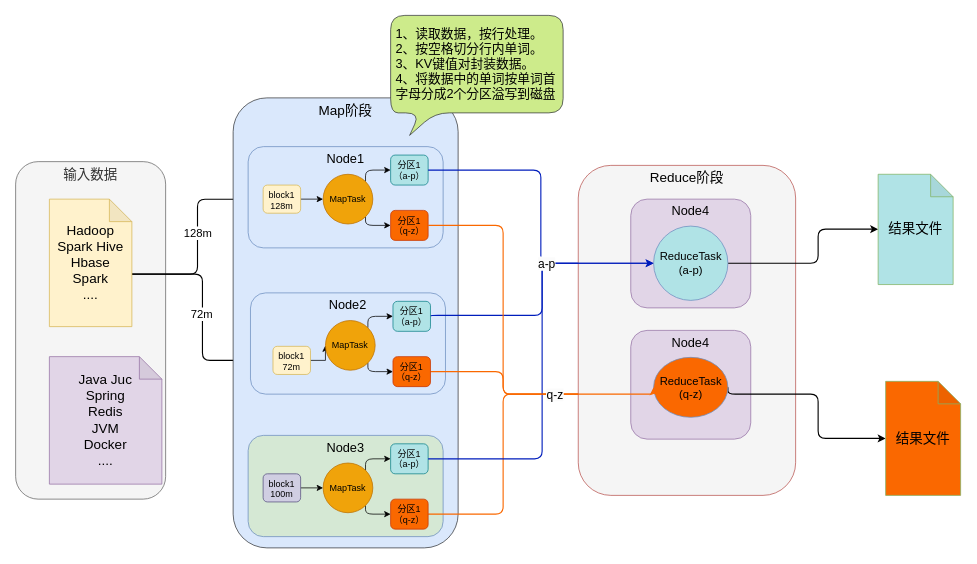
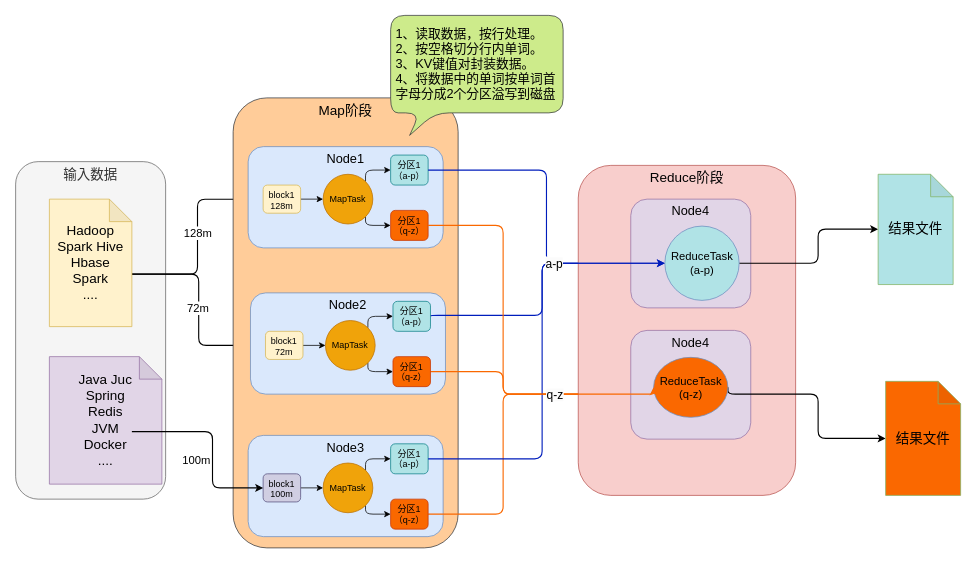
  <mxCell id="0" />
  <mxCell id="1" parent="0" />
  <mxCell id="2" value="输入数据" style="rounded=1;whiteSpace=wrap;html=1;fontSize=18;align=center;verticalAlign=top;fillColor=#f5f5f5;strokeColor=#666666;fontColor=#333333;" vertex="1" parent="1"><mxGeometry x="20" y="215" width="200" height="450" as="geometry" /></mxCell>
  <mxCell id="3" style="edgeStyle=orthogonalEdgeStyle;rounded=1;orthogonalLoop=1;jettySize=auto;html=1;exitX=0;exitY=0;exitDx=110;exitDy=100;exitPerimeter=0;entryX=0;entryY=0.5;entryDx=0;entryDy=0;fontSize=15;fontColor=#FF0000;strokeWidth=1.5;" edge="1" parent="1" source="7" target="21"><mxGeometry relative="1" as="geometry" /></mxCell>
  <mxCell id="4" value="72m" style="edgeLabel;html=1;align=center;verticalAlign=middle;resizable=0;points=[];fontSize=15;fontColor=#000000;" vertex="1" connectable="0" parent="3"><mxGeometry x="-0.102" y="-2" relative="1" as="geometry"><mxPoint y="11" as="offset" /></mxGeometry></mxCell>
  <mxCell id="5" style="edgeStyle=orthogonalEdgeStyle;rounded=1;orthogonalLoop=1;jettySize=auto;html=1;exitX=0;exitY=0;exitDx=110;exitDy=100;exitPerimeter=0;fontSize=15;fontColor=#000000;strokeWidth=1.5;" edge="1" parent="1" source="7" target="13"><mxGeometry relative="1" as="geometry" /></mxCell>
  <mxCell id="6" value="128m" style="edgeLabel;html=1;align=center;verticalAlign=middle;resizable=0;points=[];fontSize=15;fontColor=#000000;" vertex="1" connectable="0" parent="5"><mxGeometry x="0.107" relative="1" as="geometry"><mxPoint y="9" as="offset" /></mxGeometry></mxCell>
  <mxCell id="7" value="Hadoop&lt;br&gt;Spark Hive&lt;br&gt;Hbase&lt;br&gt;Spark&lt;br&gt;...." style="shape=note;whiteSpace=wrap;html=1;backgroundOutline=1;darkOpacity=0.05;fontSize=18;fillColor=#fff2cc;strokeColor=#d6b656;" vertex="1" parent="1"><mxGeometry x="65" y="265" width="110" height="170" as="geometry" /></mxCell>
  <mxCell id="8" value="Java Juc&lt;br&gt;Spring&lt;br&gt;Redis&lt;br&gt;JVM&lt;br&gt;Docker&lt;br&gt;...." style="shape=note;whiteSpace=wrap;html=1;backgroundOutline=1;darkOpacity=0.05;fontSize=18;fillColor=#e1d5e7;strokeColor=#9673a6;" vertex="1" parent="1"><mxGeometry x="65" y="475" width="150" height="170" as="geometry" /></mxCell>
- <mxCell id="9" value="Map阶段" style="rounded=1;whiteSpace=wrap;html=1;fillColor=#dae8fc;strokeColor=#36393d;fontSize=18;align=center;verticalAlign=top;" vertex="1" parent="1"><mxGeometry x="310" y="130" width="300" height="600" as="geometry" /></mxCell>
+ <mxCell id="9" value="Map阶段" style="rounded=1;whiteSpace=wrap;html=1;fillColor=#ffcc99;strokeColor=#36393d;fontSize=18;align=center;verticalAlign=top;" vertex="1" parent="1"><mxGeometry x="310" y="130" width="300" height="600" as="geometry" /></mxCell>
  <mxCell id="10" value="Node1" style="rounded=1;whiteSpace=wrap;html=1;fillColor=#dae8fc;strokeColor=#6c8ebf;fontSize=17;align=center;verticalAlign=top;" vertex="1" parent="1"><mxGeometry x="330" y="195" width="260" height="135" as="geometry" /></mxCell>
  <mxCell id="11" value="&lt;span style=&quot;border-color: var(--border-color); font-size: 17px;&quot;&gt;1、读取数据，按行处理。&lt;/span&gt;&lt;br style=&quot;border-color: var(--border-color); font-size: 17px;&quot;&gt;&lt;span style=&quot;border-color: var(--border-color); font-size: 17px;&quot;&gt;2、按空格切分行内单词。&lt;/span&gt;&lt;br style=&quot;border-color: var(--border-color); font-size: 17px;&quot;&gt;&lt;span style=&quot;border-color: var(--border-color); font-size: 17px;&quot;&gt;3、KV键值对封装数据。&lt;/span&gt;&lt;br style=&quot;border-color: var(--border-color); font-size: 17px;&quot;&gt;&lt;span style=&quot;border-color: var(--border-color); font-size: 17px;&quot;&gt;4、将数据中的单词按单词首字母分成2个分区溢写到磁盘&lt;/span&gt;" style="shape=callout;whiteSpace=wrap;html=1;perimeter=calloutPerimeter;rounded=1;fontSize=16;size=30;position=0.17;position2=0.11;fillColor=#cdeb8b;strokeColor=#36393d;arcSize=38;align=left;spacingLeft=5;" vertex="1" parent="1"><mxGeometry x="520" y="20" width="230" height="160" as="geometry" /></mxCell>
  <mxCell id="12" style="edgeStyle=orthogonalEdgeStyle;rounded=0;orthogonalLoop=1;jettySize=auto;html=1;exitX=1;exitY=0.5;exitDx=0;exitDy=0;entryX=0;entryY=0.5;entryDx=0;entryDy=0;fontSize=12;fontColor=#FF0000;" edge="1" parent="1" source="13" target="16"><mxGeometry relative="1" as="geometry" /></mxCell>
  <mxCell id="13" value="block1&lt;br style=&quot;font-size: 12px;&quot;&gt;128m" style="rounded=1;whiteSpace=wrap;html=1;fillColor=#fff2cc;strokeColor=#d6b656;fontSize=12;align=center;verticalAlign=top;" vertex="1" parent="1"><mxGeometry x="350" y="246.25" width="50" height="37.5" as="geometry" /></mxCell>
  <mxCell id="14" style="edgeStyle=orthogonalEdgeStyle;rounded=1;orthogonalLoop=1;jettySize=auto;html=1;exitX=1;exitY=1;exitDx=0;exitDy=0;entryX=0;entryY=0.5;entryDx=0;entryDy=0;fontSize=12;fontColor=#FF0000;" edge="1" parent="1" source="16" target="18"><mxGeometry relative="1" as="geometry"><Array as="points"><mxPoint x="487" y="300" /></Array></mxGeometry></mxCell>
  <mxCell id="15" style="edgeStyle=orthogonalEdgeStyle;rounded=1;orthogonalLoop=1;jettySize=auto;html=1;exitX=1;exitY=0;exitDx=0;exitDy=0;entryX=0;entryY=0.5;entryDx=0;entryDy=0;fontSize=12;fontColor=#FF0000;" edge="1" parent="1" source="16" target="17"><mxGeometry relative="1" as="geometry"><Array as="points"><mxPoint x="487" y="226" /><mxPoint x="520" y="226" /></Array></mxGeometry></mxCell>
  <mxCell id="16" value="&lt;span style=&quot;color: rgb(0, 0, 0);&quot;&gt;MapTask&lt;/span&gt;" style="ellipse;whiteSpace=wrap;html=1;aspect=fixed;fontSize=12;fillColor=#f0a30a;strokeColor=#BD7000;fontColor=#000000;" vertex="1" parent="1"><mxGeometry x="430" y="231.87" width="66.25" height="66.25" as="geometry" /></mxCell>
  <mxCell id="17" value="分区1&lt;br style=&quot;font-size: 12px;&quot;&gt;（a-p）" style="rounded=1;whiteSpace=wrap;html=1;fillColor=#b0e3e6;strokeColor=#0e8088;fontSize=12;align=center;verticalAlign=top;" vertex="1" parent="1"><mxGeometry x="520" y="206.25" width="50" height="40" as="geometry" /></mxCell>
  <mxCell id="18" value="分区1&lt;br style=&quot;font-size: 12px;&quot;&gt;（q-z）" style="rounded=1;whiteSpace=wrap;html=1;fillColor=#fa6800;strokeColor=#C73500;fontSize=12;align=center;verticalAlign=top;fontColor=#000000;" vertex="1" parent="1"><mxGeometry x="520" y="280" width="50" height="40" as="geometry" /></mxCell>
  <mxCell id="19" value="Node2" style="rounded=1;whiteSpace=wrap;html=1;fillColor=#dae8fc;strokeColor=#6c8ebf;fontSize=17;align=center;verticalAlign=top;" vertex="1" parent="1"><mxGeometry x="333.13" y="390" width="260" height="135" as="geometry" /></mxCell>
  <mxCell id="20" style="edgeStyle=orthogonalEdgeStyle;rounded=0;orthogonalLoop=1;jettySize=auto;html=1;exitX=1;exitY=0.5;exitDx=0;exitDy=0;entryX=0;entryY=0.5;entryDx=0;entryDy=0;fontSize=12;fontColor=#FF0000;" edge="1" parent="1" source="21" target="24"><mxGeometry relative="1" as="geometry" /></mxCell>
- <mxCell id="21" value="block1&lt;br style=&quot;font-size: 12px;&quot;&gt;72m" style="rounded=1;whiteSpace=wrap;html=1;fillColor=#fff2cc;strokeColor=#d6b656;fontSize=12;align=center;verticalAlign=top;" vertex="1" parent="1"><mxGeometry x="363.13" y="461.25" width="50" height="37.5" as="geometry" /></mxCell>
+ <mxCell id="21" value="block1&lt;br style=&quot;font-size: 12px;&quot;&gt;72m" style="rounded=1;whiteSpace=wrap;html=1;fillColor=#fff2cc;strokeColor=#d6b656;fontSize=12;align=center;verticalAlign=top;" vertex="1" parent="1"><mxGeometry x="353.13" y="441.25" width="50" height="37.5" as="geometry" /></mxCell>
  <mxCell id="22" style="edgeStyle=orthogonalEdgeStyle;rounded=1;orthogonalLoop=1;jettySize=auto;html=1;exitX=1;exitY=1;exitDx=0;exitDy=0;entryX=0;entryY=0.5;entryDx=0;entryDy=0;fontSize=12;fontColor=#FF0000;" edge="1" parent="1" source="24" target="28"><mxGeometry relative="1" as="geometry"><Array as="points"><mxPoint x="490.13" y="495" /></Array></mxGeometry></mxCell>
  <mxCell id="23" style="edgeStyle=orthogonalEdgeStyle;rounded=1;orthogonalLoop=1;jettySize=auto;html=1;exitX=1;exitY=0;exitDx=0;exitDy=0;entryX=0;entryY=0.5;entryDx=0;entryDy=0;fontSize=12;fontColor=#FF0000;" edge="1" parent="1" source="24" target="26"><mxGeometry relative="1" as="geometry"><Array as="points"><mxPoint x="490.13" y="421" /><mxPoint x="523.13" y="421" /></Array></mxGeometry></mxCell>
  <mxCell id="24" value="&lt;span style=&quot;color: rgb(0, 0, 0);&quot;&gt;MapTask&lt;/span&gt;" style="ellipse;whiteSpace=wrap;html=1;aspect=fixed;fontSize=12;fillColor=#f0a30a;strokeColor=#BD7000;fontColor=#000000;" vertex="1" parent="1"><mxGeometry x="433.13" y="426.87" width="66.25" height="66.25" as="geometry" /></mxCell>
  <mxCell id="25" style="edgeStyle=orthogonalEdgeStyle;rounded=1;orthogonalLoop=1;jettySize=auto;html=1;exitX=1;exitY=0.5;exitDx=0;exitDy=0;fontSize=15;fontColor=#000000;entryX=0;entryY=0.5;entryDx=0;entryDy=0;fillColor=#0050ef;strokeColor=#001DBC;strokeWidth=1.5;" edge="1" parent="1" source="26" target="44"><mxGeometry relative="1" as="geometry"><Array as="points"><mxPoint x="573" y="420" /><mxPoint x="722" y="420" /><mxPoint x="722" y="351" /></Array></mxGeometry></mxCell>
  <mxCell id="26" value="分区1&lt;br style=&quot;font-size: 12px;&quot;&gt;（a-p）" style="rounded=1;whiteSpace=wrap;html=1;fillColor=#b0e3e6;strokeColor=#0e8088;fontSize=12;align=center;verticalAlign=top;" vertex="1" parent="1"><mxGeometry x="523.13" y="401.25" width="50" height="40" as="geometry" /></mxCell>
  <mxCell id="27" style="edgeStyle=orthogonalEdgeStyle;rounded=1;orthogonalLoop=1;jettySize=auto;html=1;exitX=1;exitY=0.5;exitDx=0;exitDy=0;entryX=0;entryY=0.5;entryDx=0;entryDy=0;strokeColor=#FA6800;strokeWidth=1.5;fontSize=15;fontColor=#000000;" edge="1" parent="1" source="28" target="47"><mxGeometry relative="1" as="geometry"><Array as="points"><mxPoint x="670" y="495" /><mxPoint x="670" y="525" /></Array></mxGeometry></mxCell>
  <mxCell id="28" value="分区1&lt;br style=&quot;font-size: 12px;&quot;&gt;（q-z）" style="rounded=1;whiteSpace=wrap;html=1;fillColor=#fa6800;strokeColor=#C73500;fontSize=12;align=center;verticalAlign=top;fontColor=#000000;" vertex="1" parent="1"><mxGeometry x="523.13" y="475" width="50" height="40" as="geometry" /></mxCell>
- <mxCell id="29" value="Node3" style="rounded=1;whiteSpace=wrap;html=1;fillColor=#d5e8d4;strokeColor=#6c8ebf;fontSize=17;align=center;verticalAlign=top;" vertex="1" parent="1"><mxGeometry x="330" y="580" width="260" height="135" as="geometry" /></mxCell>
+ <mxCell id="29" value="Node3" style="rounded=1;whiteSpace=wrap;html=1;fillColor=#dae8fc;strokeColor=#6c8ebf;fontSize=17;align=center;verticalAlign=top;" vertex="1" parent="1"><mxGeometry x="330" y="580" width="260" height="135" as="geometry" /></mxCell>
  <mxCell id="30" style="edgeStyle=orthogonalEdgeStyle;rounded=0;orthogonalLoop=1;jettySize=auto;html=1;exitX=1;exitY=0.5;exitDx=0;exitDy=0;entryX=0;entryY=0.5;entryDx=0;entryDy=0;fontSize=12;fontColor=#FF0000;" edge="1" parent="1" source="31" target="34"><mxGeometry relative="1" as="geometry" /></mxCell>
  <mxCell id="31" value="block1&lt;br style=&quot;font-size: 12px;&quot;&gt;100m" style="rounded=1;whiteSpace=wrap;html=1;fillColor=#d0cee2;strokeColor=#56517e;fontSize=12;align=center;verticalAlign=top;" vertex="1" parent="1"><mxGeometry x="350" y="631.25" width="50" height="37.5" as="geometry" /></mxCell>
  <mxCell id="32" style="edgeStyle=orthogonalEdgeStyle;rounded=1;orthogonalLoop=1;jettySize=auto;html=1;exitX=1;exitY=1;exitDx=0;exitDy=0;entryX=0;entryY=0.5;entryDx=0;entryDy=0;fontSize=12;fontColor=#FF0000;" edge="1" parent="1" source="34" target="37"><mxGeometry relative="1" as="geometry"><Array as="points"><mxPoint x="487" y="685" /></Array></mxGeometry></mxCell>
  <mxCell id="33" style="edgeStyle=orthogonalEdgeStyle;rounded=1;orthogonalLoop=1;jettySize=auto;html=1;exitX=1;exitY=0;exitDx=0;exitDy=0;entryX=0;entryY=0.5;entryDx=0;entryDy=0;fontSize=12;fontColor=#FF0000;" edge="1" parent="1" source="34" target="35"><mxGeometry relative="1" as="geometry"><Array as="points"><mxPoint x="487" y="611" /><mxPoint x="520" y="611" /></Array></mxGeometry></mxCell>
  <mxCell id="34" value="&lt;span style=&quot;color: rgb(0, 0, 0);&quot;&gt;MapTask&lt;/span&gt;" style="ellipse;whiteSpace=wrap;html=1;aspect=fixed;fontSize=12;fillColor=#f0a30a;strokeColor=#BD7000;fontColor=#000000;" vertex="1" parent="1"><mxGeometry x="430" y="616.87" width="66.25" height="66.25" as="geometry" /></mxCell>
  <mxCell id="35" value="分区1&lt;br style=&quot;font-size: 12px;&quot;&gt;（a-p）" style="rounded=1;whiteSpace=wrap;html=1;fillColor=#b0e3e6;strokeColor=#0e8088;fontSize=12;align=center;verticalAlign=top;" vertex="1" parent="1"><mxGeometry x="520" y="591.25" width="50" height="40" as="geometry" /></mxCell>
  <mxCell id="36" style="edgeStyle=orthogonalEdgeStyle;rounded=1;orthogonalLoop=1;jettySize=auto;html=1;exitX=1;exitY=0.5;exitDx=0;exitDy=0;entryX=0;entryY=0.5;entryDx=0;entryDy=0;strokeColor=#FA6800;strokeWidth=1.5;fontSize=15;fontColor=#000000;" edge="1" parent="1" source="37" target="47"><mxGeometry relative="1" as="geometry"><Array as="points"><mxPoint x="670" y="685" /><mxPoint x="670" y="525" /><mxPoint x="871" y="525" /></Array></mxGeometry></mxCell>
  <mxCell id="37" value="分区1&lt;br style=&quot;font-size: 12px;&quot;&gt;（q-z）" style="rounded=1;whiteSpace=wrap;html=1;fillColor=#fa6800;strokeColor=#C73500;fontSize=12;align=center;verticalAlign=top;fontColor=#000000;" vertex="1" parent="1"><mxGeometry x="520" y="665" width="50" height="40" as="geometry" /></mxCell>
- <mxCell id="40" value="Reduce阶段" style="rounded=1;whiteSpace=wrap;html=1;fillColor=#f5f5f5;strokeColor=#b85450;fontSize=18;align=center;verticalAlign=top;" vertex="1" parent="1"><mxGeometry x="770.17" y="220" width="289.83" height="440" as="geometry" /></mxCell>
+ <mxCell id="38" style="edgeStyle=orthogonalEdgeStyle;rounded=1;orthogonalLoop=1;jettySize=auto;html=1;exitX=0;exitY=0;exitDx=110;exitDy=100;exitPerimeter=0;entryX=0;entryY=0.5;entryDx=0;entryDy=0;fontSize=12;fontColor=#FF0000;strokeWidth=1.5;" edge="1" parent="1" source="8" target="31"><mxGeometry relative="1" as="geometry" /></mxCell>
+ <mxCell id="39" value="100m" style="edgeLabel;html=1;align=center;verticalAlign=middle;resizable=0;points=[];fontSize=15;fontColor=#000000;" vertex="1" connectable="0" parent="38"><mxGeometry x="-0.449" y="-2" relative="1" as="geometry"><mxPoint x="16" y="34" as="offset" /></mxGeometry></mxCell>
+ <mxCell id="40" value="Reduce阶段" style="rounded=1;whiteSpace=wrap;html=1;fillColor=#f8cecc;strokeColor=#b85450;fontSize=18;align=center;verticalAlign=top;" vertex="1" parent="1"><mxGeometry x="770.17" y="220" width="289.83" height="440" as="geometry" /></mxCell>
  <mxCell id="41" value="Node4" style="rounded=1;whiteSpace=wrap;html=1;fillColor=#e1d5e7;strokeColor=#9673a6;fontSize=17;align=center;verticalAlign=top;" vertex="1" parent="1"><mxGeometry x="840.17" y="265" width="160" height="145" as="geometry" /></mxCell>
  <mxCell id="42" style="edgeStyle=orthogonalEdgeStyle;rounded=1;orthogonalLoop=1;jettySize=auto;html=1;entryX=1;entryY=0.5;entryDx=0;entryDy=0;fontSize=15;fontColor=#000000;fillColor=#0050ef;strokeColor=#001DBC;strokeWidth=1.5;endArrow=none;endFill=0;startArrow=classic;startFill=1;exitX=0;exitY=0.5;exitDx=0;exitDy=0;" edge="1" parent="1" source="44" target="35"><mxGeometry relative="1" as="geometry"><mxPoint x="770" y="290" as="sourcePoint" /><mxPoint x="572" y="611.25" as="targetPoint" /><Array as="points"><mxPoint x="722" y="350" /><mxPoint x="722" y="611" /></Array></mxGeometry></mxCell>
  <mxCell id="43" style="edgeStyle=orthogonalEdgeStyle;rounded=1;orthogonalLoop=1;jettySize=auto;html=1;exitX=1;exitY=0.5;exitDx=0;exitDy=0;strokeColor=#000000;strokeWidth=1.5;fontSize=16;fontColor=#000000;startArrow=none;startFill=0;endArrow=classic;endFill=1;" edge="1" parent="1" source="44" target="52"><mxGeometry relative="1" as="geometry"><Array as="points"><mxPoint x="1090" y="350" /><mxPoint x="1090" y="305" /></Array></mxGeometry></mxCell>
- <mxCell id="44" value="&lt;span style=&quot;font-size: 15px;&quot;&gt;Reduce&lt;/span&gt;&lt;span style=&quot;color: rgb(0, 0, 0); font-size: 15px;&quot;&gt;Task&lt;br&gt;(a-p)&lt;br&gt;&lt;/span&gt;" style="ellipse;whiteSpace=wrap;html=1;aspect=fixed;fontSize=15;fillColor=#B0E3E6;strokeColor=#6c8ebf;" vertex="1" parent="1"><mxGeometry x="870.64" y="300.94" width="99.06" height="99.06" as="geometry" /></mxCell>
+ <mxCell id="44" value="&lt;span style=&quot;font-size: 15px;&quot;&gt;Reduce&lt;/span&gt;&lt;span style=&quot;color: rgb(0, 0, 0); font-size: 15px;&quot;&gt;Task&lt;br&gt;(a-p)&lt;br&gt;&lt;/span&gt;" style="ellipse;whiteSpace=wrap;html=1;aspect=fixed;fontSize=15;fillColor=#B0E3E6;strokeColor=#6c8ebf;" vertex="1" parent="1"><mxGeometry x="885.64" y="300.94" width="99.06" height="99.06" as="geometry" /></mxCell>
  <mxCell id="45" value="Node4" style="rounded=1;whiteSpace=wrap;html=1;fillColor=#e1d5e7;strokeColor=#9673a6;fontSize=17;align=center;verticalAlign=top;" vertex="1" parent="1"><mxGeometry x="840.17" y="440" width="160" height="145" as="geometry" /></mxCell>
  <mxCell id="46" style="edgeStyle=orthogonalEdgeStyle;rounded=1;orthogonalLoop=1;jettySize=auto;html=1;exitX=1;exitY=0.5;exitDx=0;exitDy=0;strokeColor=#000000;strokeWidth=1.5;fontSize=16;fontColor=#000000;startArrow=none;startFill=0;endArrow=classic;endFill=1;" edge="1" parent="1" source="47" target="53"><mxGeometry relative="1" as="geometry"><Array as="points"><mxPoint x="1090" y="525" /><mxPoint x="1090" y="584" /></Array></mxGeometry></mxCell>
  <mxCell id="47" value="&lt;span style=&quot;font-size: 15px;&quot;&gt;Reduce&lt;/span&gt;&lt;span style=&quot;color: rgb(0, 0, 0); font-size: 15px;&quot;&gt;Task&lt;br&gt;(q-z)&lt;br&gt;&lt;/span&gt;" style="ellipse;whiteSpace=wrap;html=1;aspect=fixed;fontSize=15;fillColor=#FA6800;strokeColor=#6c8ebf;" vertex="1" parent="1"><mxGeometry x="870.64" y="475.94" width="99.06" height="80" as="geometry" /></mxCell>
  <mxCell id="48" style="edgeStyle=orthogonalEdgeStyle;rounded=1;orthogonalLoop=1;jettySize=auto;html=1;entryX=0;entryY=0.5;entryDx=0;entryDy=0;fontSize=15;fontColor=#000000;fillColor=#0050ef;strokeColor=#001DBC;strokeWidth=1.5;" edge="1" parent="1" source="17" target="44"><mxGeometry relative="1" as="geometry" /></mxCell>
  <mxCell id="49" value="&lt;span style=&quot;background-color: rgb(251, 251, 251); font-size: 16px;&quot;&gt;a-p&lt;/span&gt;" style="edgeLabel;html=1;align=center;verticalAlign=middle;resizable=0;points=[];fontSize=16;fontColor=#000000;" vertex="1" connectable="0" parent="48"><mxGeometry x="0.368" y="-1" relative="1" as="geometry"><mxPoint x="-9" y="-1" as="offset" /></mxGeometry></mxCell>
  <mxCell id="50" style="edgeStyle=orthogonalEdgeStyle;rounded=1;orthogonalLoop=1;jettySize=auto;html=1;exitX=1;exitY=0.5;exitDx=0;exitDy=0;entryX=0;entryY=0.5;entryDx=0;entryDy=0;strokeColor=#FA6800;strokeWidth=1.5;fontSize=15;fontColor=#000000;" edge="1" parent="1" source="18" target="47"><mxGeometry relative="1" as="geometry"><Array as="points"><mxPoint x="670" y="300" /><mxPoint x="670" y="525" /><mxPoint x="871" y="525" /></Array></mxGeometry></mxCell>
  <mxCell id="51" value="&lt;span style=&quot;background-color: rgb(251, 251, 251); font-size: 16px;&quot;&gt;q-z&lt;/span&gt;" style="edgeLabel;html=1;align=center;verticalAlign=middle;resizable=0;points=[];fontSize=16;fontColor=#000000;" vertex="1" connectable="0" parent="50"><mxGeometry x="0.443" relative="1" as="geometry"><mxPoint x="7" as="offset" /></mxGeometry></mxCell>
  <mxCell id="52" value="结果文件" style="shape=note;whiteSpace=wrap;html=1;backgroundOutline=1;darkOpacity=0.05;fontSize=18;fillColor=#B0E3E6;strokeColor=#82b366;" vertex="1" parent="1"><mxGeometry x="1170" y="231.87" width="100" height="147.03" as="geometry" /></mxCell>
  <mxCell id="53" value="结果文件" style="shape=note;whiteSpace=wrap;html=1;backgroundOutline=1;darkOpacity=0.05;fontSize=18;fillColor=#FA6800;strokeColor=#82b366;" vertex="1" parent="1"><mxGeometry x="1180" y="507.97" width="100" height="152.03" as="geometry" /></mxCell>
